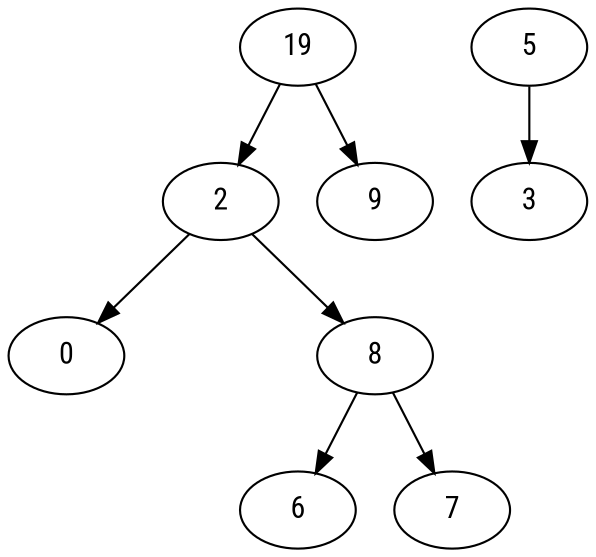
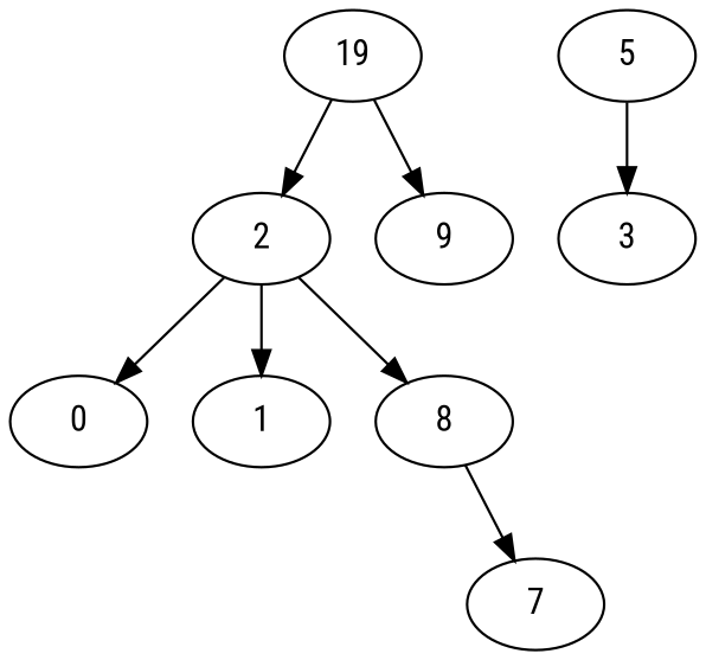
  strict digraph {
    fontname="Roboto Condensed"
    node [fontname="Roboto Condensed"]
    edge [fontname="Roboto Condensed"]
    2
    0
+   1
    8
    5
    3
-   6
    7
    n9 [label=19]
    9
    2 -> 0
+   2 -> 1
    2 -> 8
-   8 -> 6
    8 -> 7
    5 -> 3
    n9 -> 2
    n9 -> 9
  }
